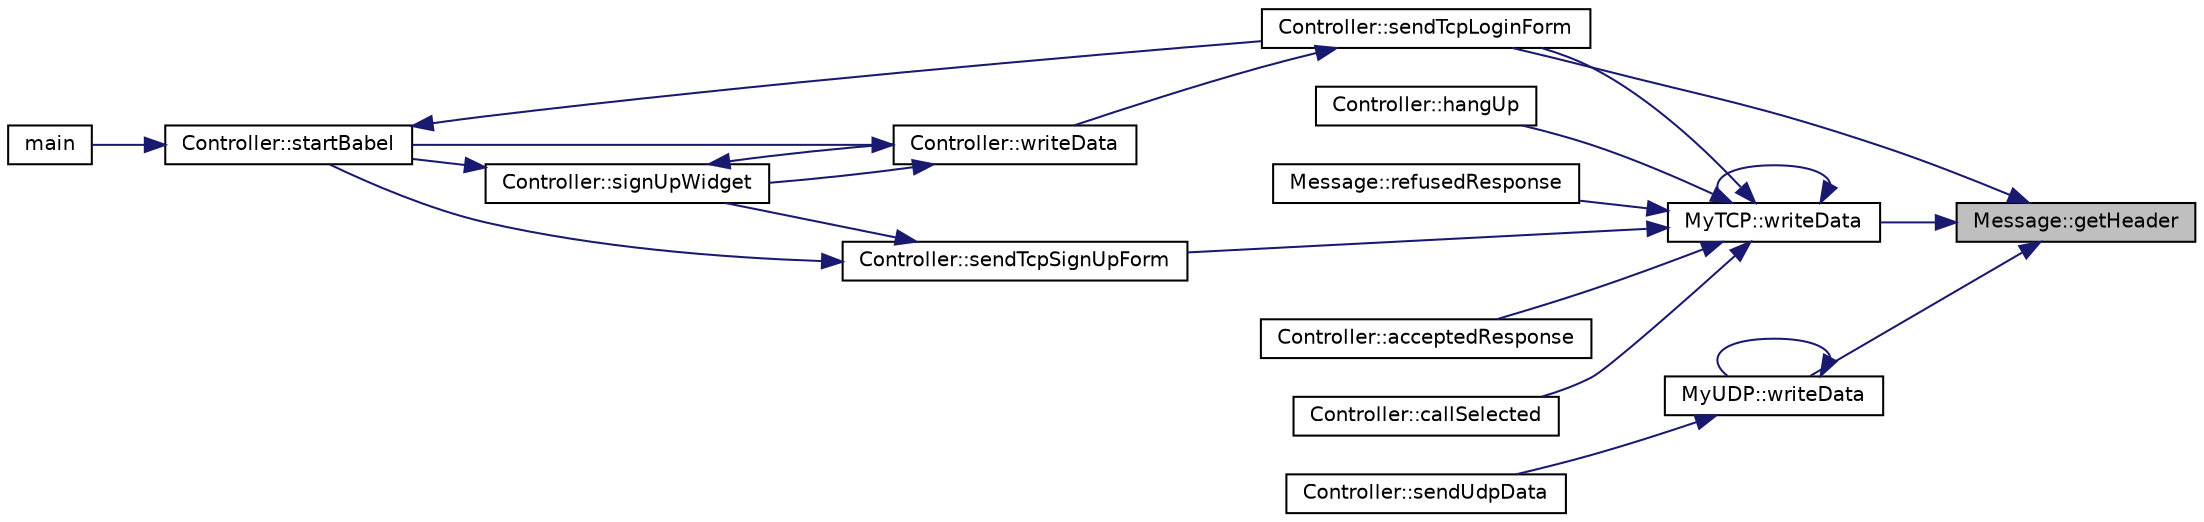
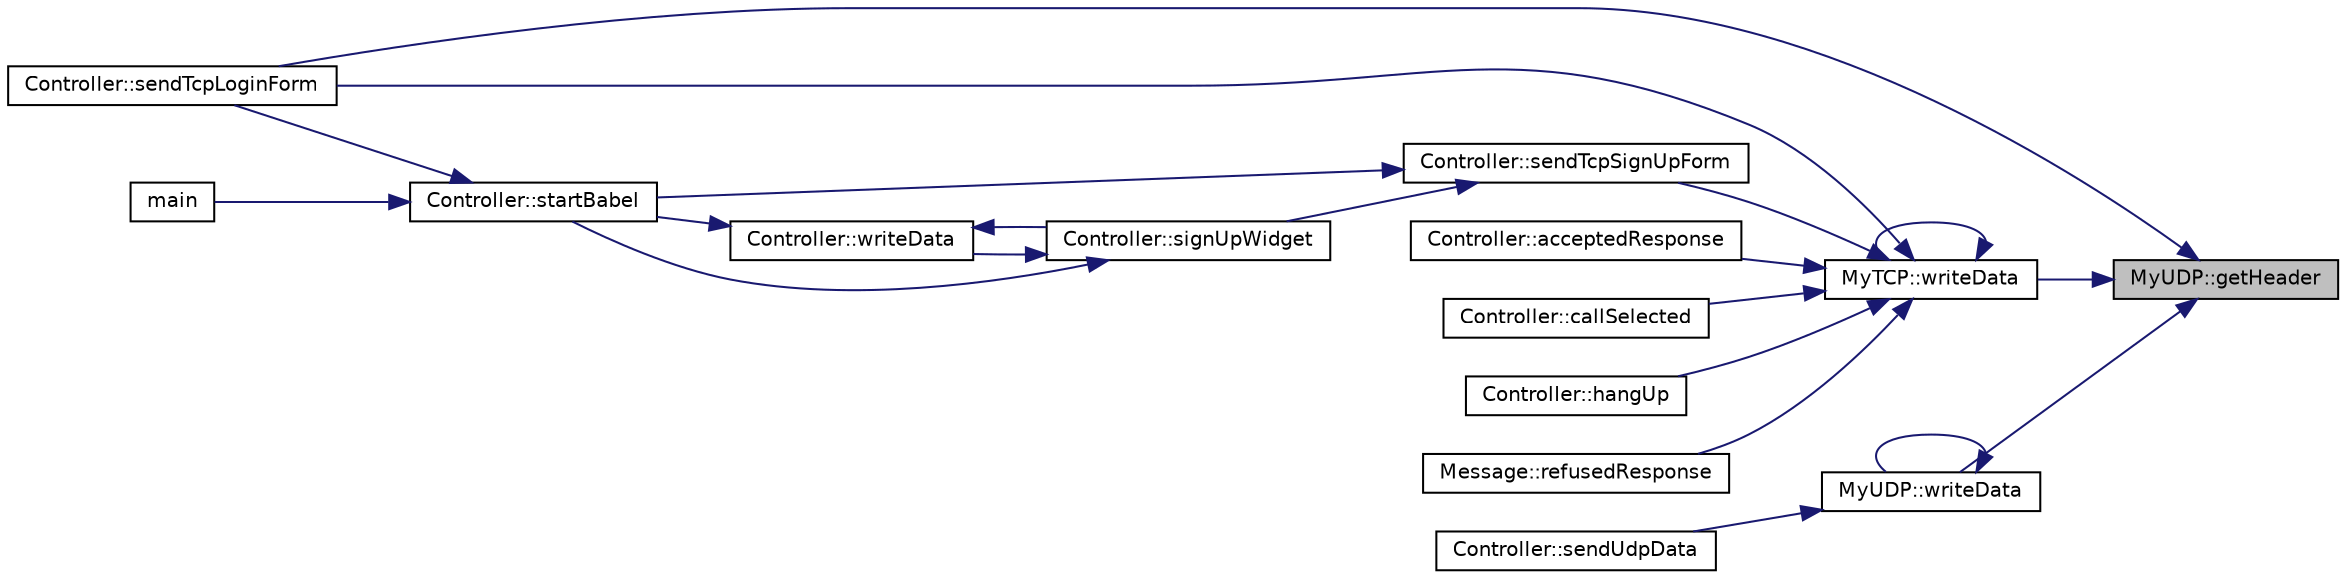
  digraph {
    rankdir=RL
    node [color=black fillcolor=white fontname=Helvetica fontsize=10 shape=record style=filled]
    edge [color=midnightblue dir=back fontname=Helvetica fontsize=10 labelfontname=Helvetica labelfontsize=10 style=solid]
-   n1 [fillcolor=grey75 fontcolor=black height=0.2 label="Message::getHeader" width=0.4]
+   n1 [fillcolor=grey75 fontcolor=black height=0.2 label="MyUDP::getHeader" width=0.4]
    n2 [height=0.2 label="Controller::sendTcpLoginForm" width=0.4]
    n3 [height=0.2 label="MyTCP::writeData" width=0.4]
    n4 [height=0.2 label="MyUDP::writeData" width=0.4]
    n5 [height=0.2 label="Controller::writeData" width=0.4]
    n6 [height=0.2 label="Controller::sendTcpSignUpForm" width=0.4]
    n7 [height=0.2 label="Controller::startBabel" width=0.4]
    n8 [height=0.2 label="Controller::signUpWidget" width=0.4]
    n9 [height=0.2 label="Controller::acceptedResponse" width=0.4]
    n10 [height=0.2 label="Controller::callSelected" width=0.4]
    n11 [height=0.2 label="Controller::hangUp" width=0.4]
    n12 [height=0.2 label="Message::refusedResponse" width=0.4]
    n13 [height=0.2 label="Controller::sendUdpData" width=0.4]
    n14 [height=0.2 label=main width=0.4]
    n1 -> n2
    n1 -> n3
    n1 -> n4
-   n2 -> n5
    n3 -> n2
    n3 -> n3
    n3 -> n6
    n3 -> n9
    n3 -> n10
    n3 -> n11
    n3 -> n12
    n4 -> n4
    n4 -> n13
    n5 -> n7
    n5 -> n8
    n6 -> n7
    n6 -> n8
    n7 -> n2
    n7 -> n14
    n8 -> n5
    n8 -> n7
  }
